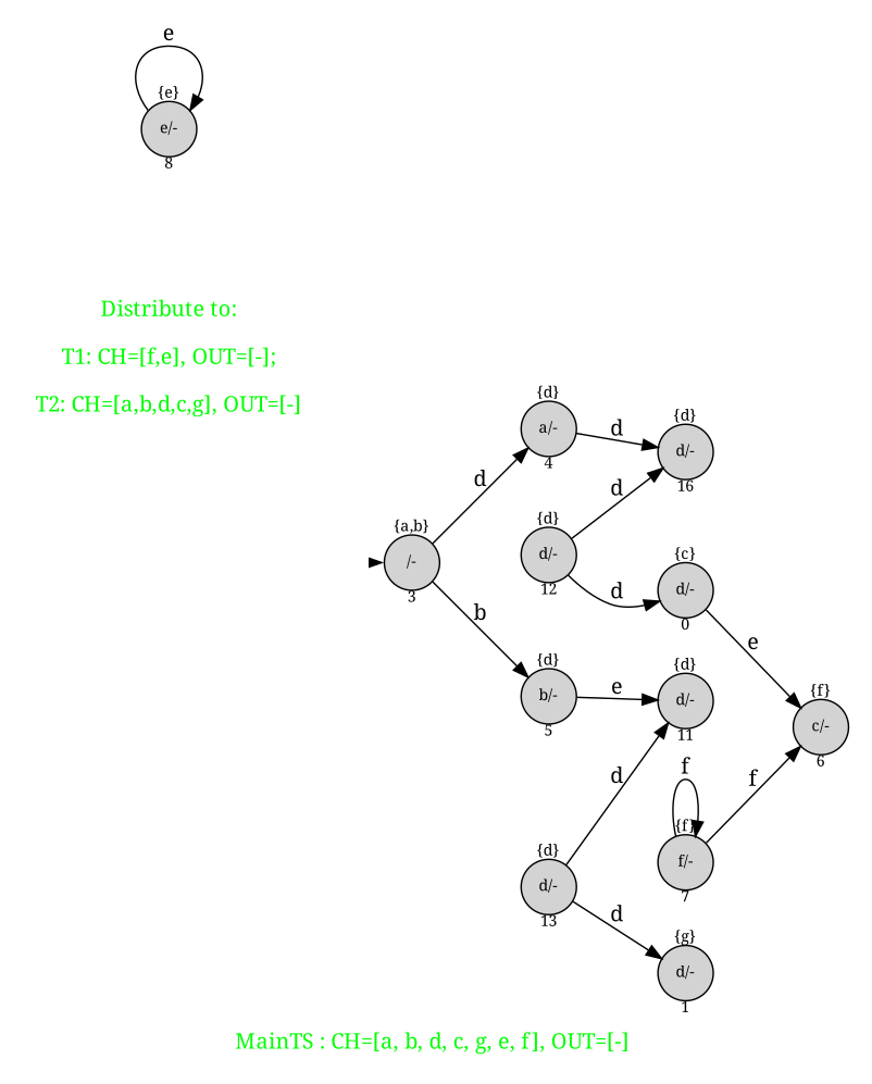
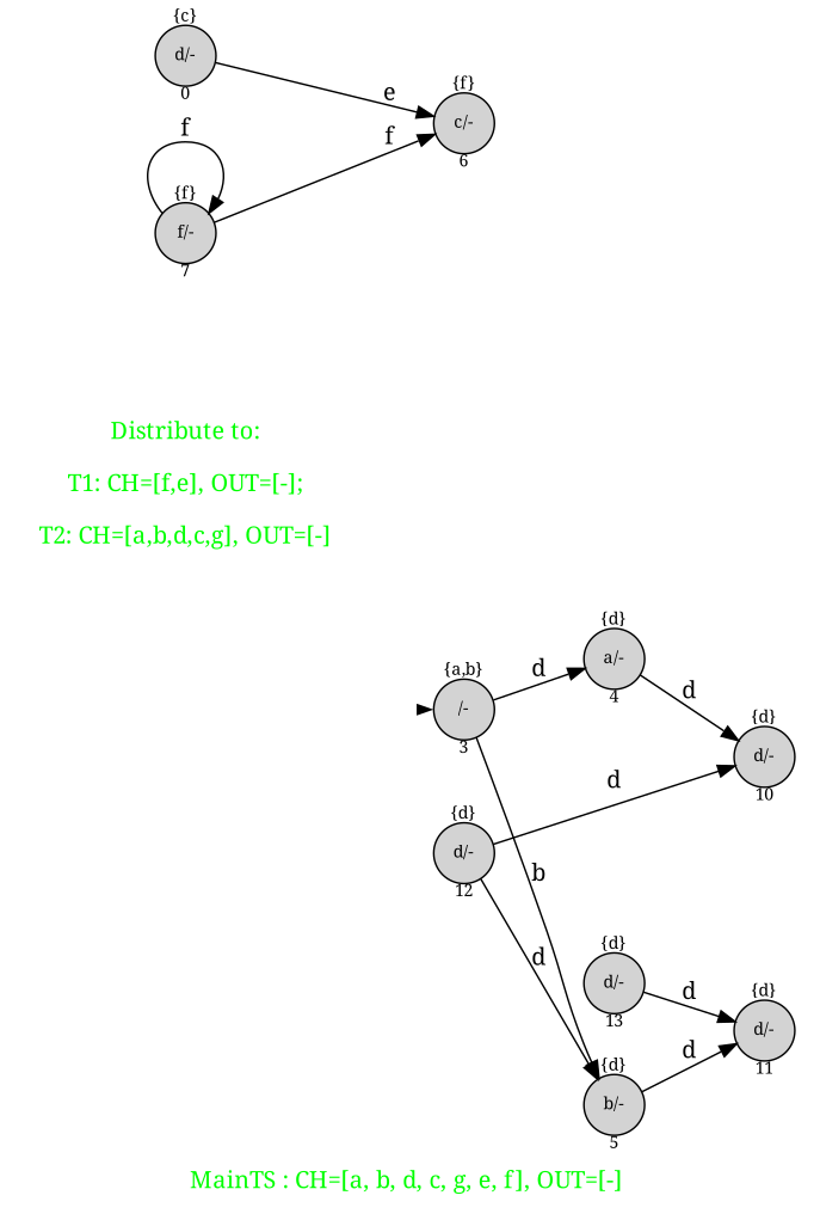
  digraph {
    fontcolor=green
    fontname="Noto Serif"
    fontsize=14
    label="\nMainTS : CH=[a, b, d, c, g, e, f], OUT=[-] "
    nodesep=0.5
    rankdir=LR
    ranksep=0.6
    node [fixedsize=true fontname="Noto Serif" fontsize=10 shape=circle style=filled]
    edge [fontname="Noto Serif"]
    init [shape=point style=invis]
    n2 [label="{a,b}\n\n/-\n\n3"]
    n3 [label="{d}\n\na/-\n\n4"]
    n4 [label="{d}\n\nb/-\n\n5"]
    n5 [fixedsize=false fontcolor=green fontsize=14 label="Distribute to:\n\nT1: CH=[f,e], OUT=[-];\n\nT2: CH=[a,b,d,c,g], OUT=[-]" peripheries=0 shape=square style=""]
-   n6 [label="{d}\n\nd/-\n\n16"]
+   n6 [label="{d}\n\nd/-\n\n10"]
    n7 [label="{d}\n\nd/-\n\n11"]
    n8 [label="{c}\n\nd/-\n\n0"]
    n9 [label="{f}\n\nc/-\n\n6"]
-   n10 [label="{g}\n\nd/-\n\n1"]
-   n11 [label="{e}\n\ne/-\n\n8"]
    n12 [label="{f}\n\nf/-\n\n7"]
    n13 [label="{d}\n\nd/-\n\n12"]
    n14 [label="{d}\n\nd/-\n\n13"]
    init -> n2 [penwidth=0]
    n2 -> n3 [label=d]
    n2 -> n4 [label=b]
    n3 -> n6 [label=d]
-   n4 -> n7 [label=e]
+   n4 -> n7 [label=d]
    n8 -> n9 [label=e]
-   n11 -> n11 [label=e]
    n12 -> n9 [label=f]
    n12 -> n12 [label=f]
    n13 -> n6 [label=d]
-   n13 -> n8 [label=d]
+   n13 -> n4 [label=d]
    n14 -> n7 [label=d]
-   n14 -> n10 [label=d]
  }
